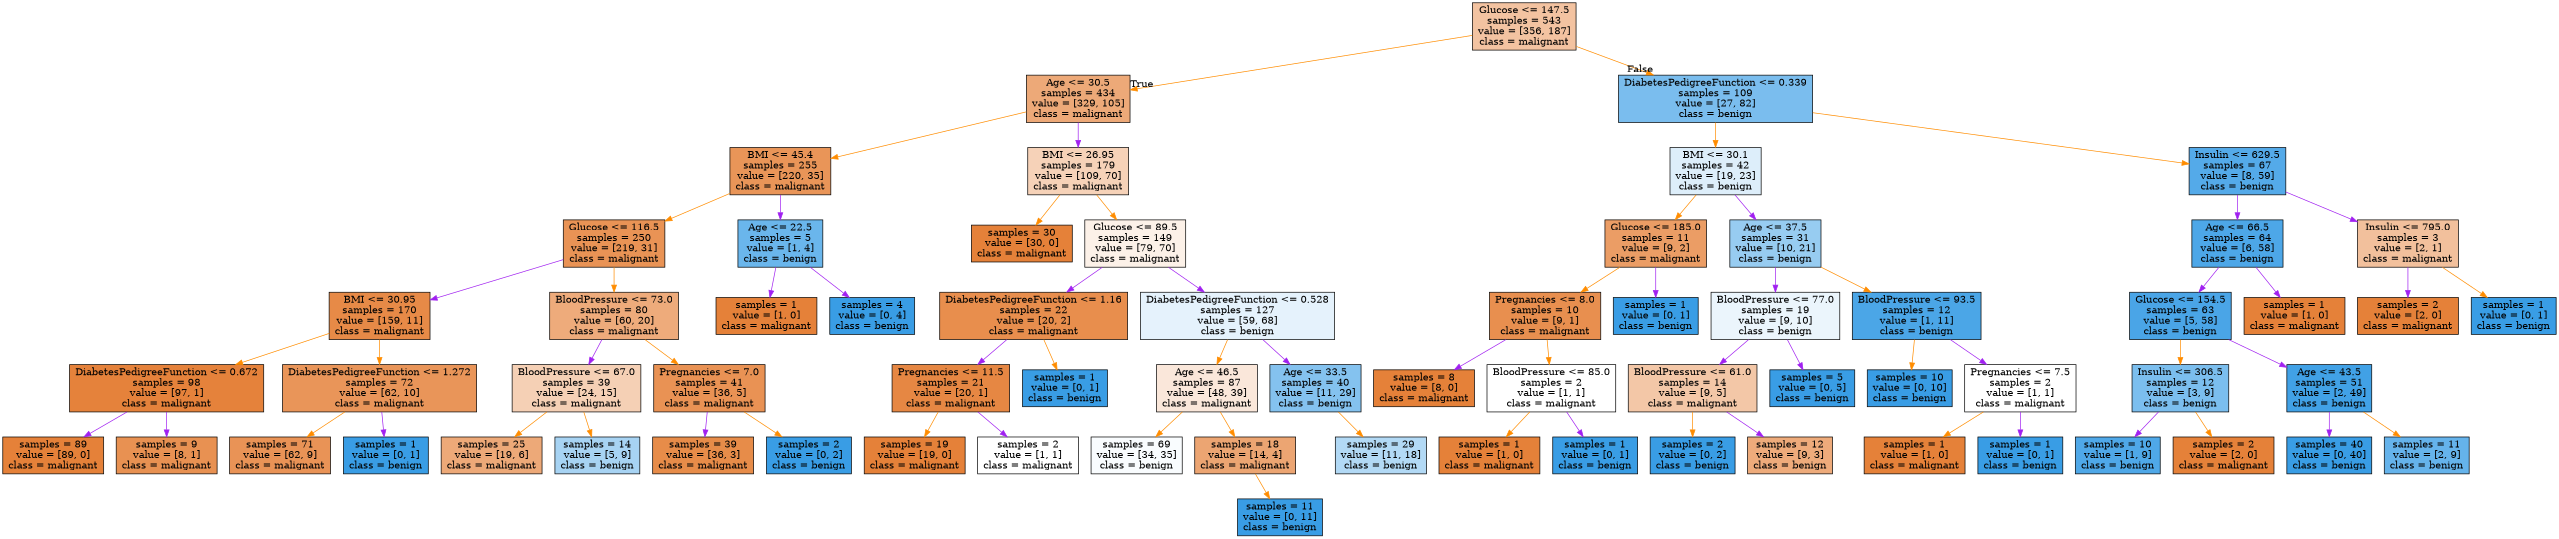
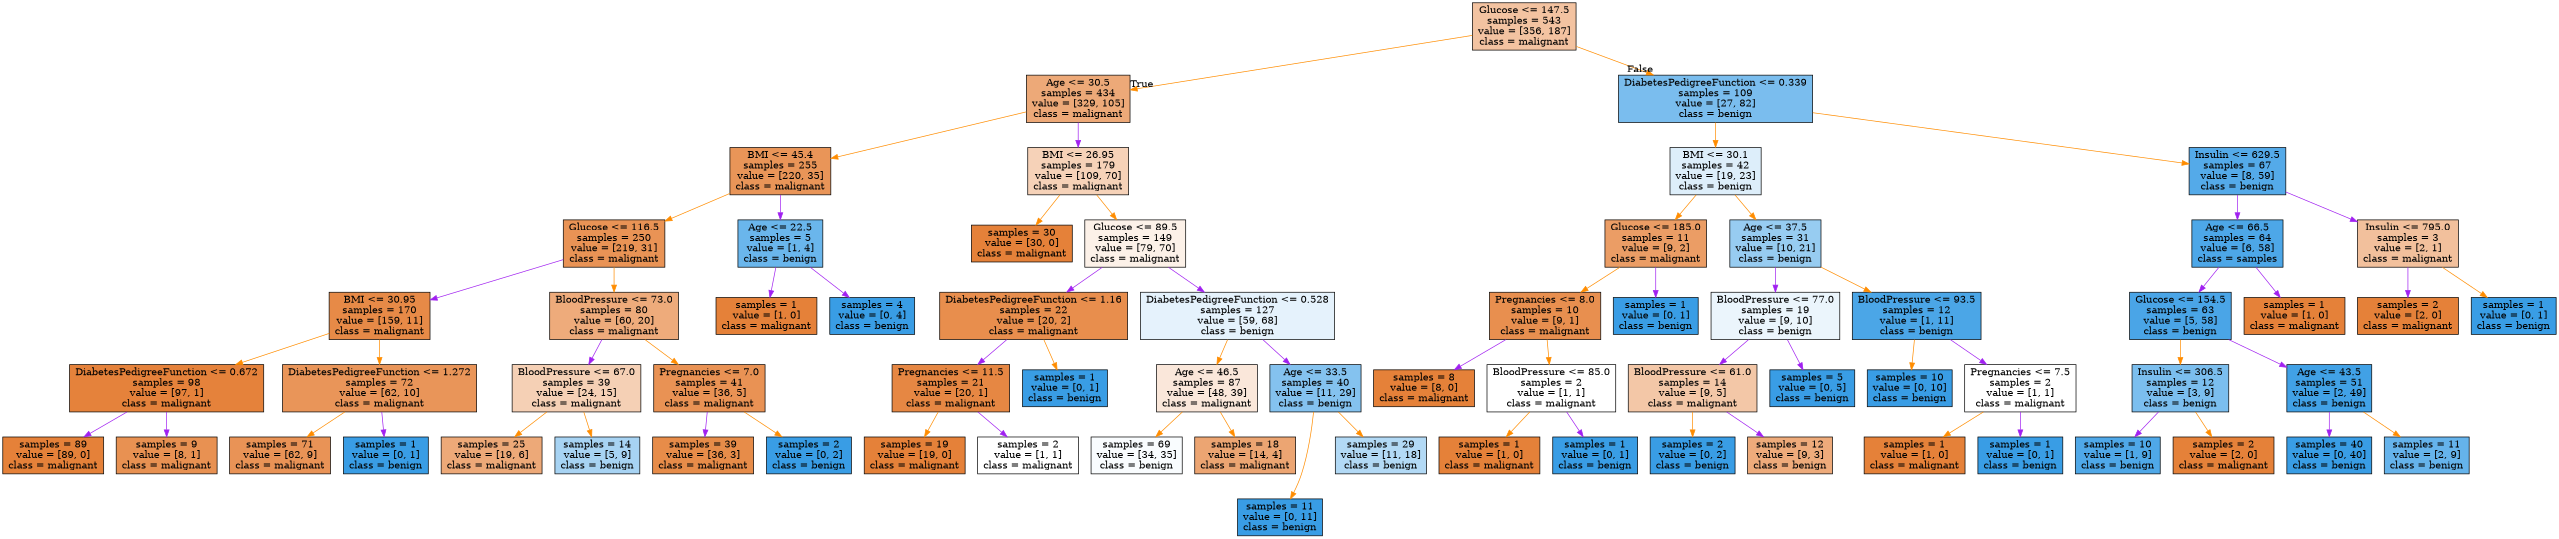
  digraph {
    node [color=black fillcolor="#399de5" shape=box style=filled]
    edge [color=darkorange]
    n1 [fillcolor="#f3c3a1" label="Glucose <= 147.5\nsamples = 543\nvalue = [356, 187]\nclass = malignant"]
    n2 [fillcolor="#eda978" label="Age <= 30.5\nsamples = 434\nvalue = [329, 105]\nclass = malignant"]
    n3 [fillcolor="#7abdee" label="DiabetesPedigreeFunction <= 0.339\nsamples = 109\nvalue = [27, 82]\nclass = benign"]
    n4 [fillcolor="#e99558" label="BMI <= 45.4\nsamples = 255\nvalue = [220, 35]\nclass = malignant"]
    n5 [fillcolor="#f6d2b8" label="BMI <= 26.95\nsamples = 179\nvalue = [109, 70]\nclass = malignant"]
    n6 [fillcolor="#ddeefa" label="BMI <= 30.1\nsamples = 42\nvalue = [19, 23]\nclass = benign"]
    n7 [fillcolor="#54aae9" label="Insulin <= 629.5\nsamples = 67\nvalue = [8, 59]\nclass = benign"]
    n8 [fillcolor="#e99355" label="Glucose <= 116.5\nsamples = 250\nvalue = [219, 31]\nclass = malignant"]
    n9 [fillcolor="#6ab6ec" label="Age <= 22.5\nsamples = 5\nvalue = [1, 4]\nclass = benign"]
    n10 [fillcolor="#e58139" label="samples = 30\nvalue = [30, 0]\nclass = malignant"]
    n11 [fillcolor="#fcf1e8" label="Glucose <= 89.5\nsamples = 149\nvalue = [79, 70]\nclass = malignant"]
    n12 [fillcolor="#e78a47" label="BMI <= 30.95\nsamples = 170\nvalue = [159, 11]\nclass = malignant"]
    n13 [fillcolor="#eeab7b" label="BloodPressure <= 73.0\nsamples = 80\nvalue = [60, 20]\nclass = malignant"]
    n14 [fillcolor="#e58139" label="samples = 1\nvalue = [1, 0]\nclass = malignant"]
    n15 [label="samples = 4\nvalue = [0, 4]\nclass = benign"]
    n16 [fillcolor="#e5823b" label="DiabetesPedigreeFunction <= 0.672\nsamples = 98\nvalue = [97, 1]\nclass = malignant"]
    n17 [fillcolor="#e99559" label="DiabetesPedigreeFunction <= 1.272\nsamples = 72\nvalue = [62, 10]\nclass = malignant"]
    n18 [fillcolor="#f5d0b5" label="BloodPressure <= 67.0\nsamples = 39\nvalue = [24, 15]\nclass = malignant"]
    n19 [fillcolor="#e99254" label="Pregnancies <= 7.0\nsamples = 41\nvalue = [36, 5]\nclass = malignant"]
    n20 [fillcolor="#e58139" label="samples = 89\nvalue = [89, 0]\nclass = malignant"]
    n21 [fillcolor="#e89152" label="samples = 9\nvalue = [8, 1]\nclass = malignant"]
    n22 [fillcolor="#e99356" label="samples = 71\nvalue = [62, 9]\nclass = malignant"]
    n23 [label="samples = 1\nvalue = [0, 1]\nclass = benign"]
    n24 [fillcolor="#eda978" label="samples = 25\nvalue = [19, 6]\nclass = malignant"]
    n25 [fillcolor="#a7d3f3" label="samples = 14\nvalue = [5, 9]\nclass = benign"]
    n26 [fillcolor="#e78c49" label="samples = 39\nvalue = [36, 3]\nclass = malignant"]
    n27 [label="samples = 2\nvalue = [0, 2]\nclass = benign"]
    n28 [fillcolor="#e88e4d" label="DiabetesPedigreeFunction <= 1.16\nsamples = 22\nvalue = [20, 2]\nclass = malignant"]
    n29 [fillcolor="#e5f2fc" label="DiabetesPedigreeFunction <= 0.528\nsamples = 127\nvalue = [59, 68]\nclass = benign"]
    n30 [fillcolor="#e68743" label="Pregnancies <= 11.5\nsamples = 21\nvalue = [20, 1]\nclass = malignant"]
    n31 [label="samples = 1\nvalue = [0, 1]\nclass = benign"]
    n32 [fillcolor="#fae7da" label="Age <= 46.5\nsamples = 87\nvalue = [48, 39]\nclass = malignant"]
    n33 [fillcolor="#84c2ef" label="Age <= 33.5\nsamples = 40\nvalue = [11, 29]\nclass = benign"]
    n34 [fillcolor="#e58139" label="samples = 19\nvalue = [19, 0]\nclass = malignant"]
    n35 [fillcolor="#ffffff" label="samples = 2\nvalue = [1, 1]\nclass = malignant"]
    n36 [fillcolor="#f9fcfe" label="samples = 69\nvalue = [34, 35]\nclass = benign"]
    n37 [fillcolor="#eca572" label="samples = 18\nvalue = [14, 4]\nclass = malignant"]
    n38 [label="samples = 11\nvalue = [0, 11]\nclass = benign"]
    n39 [fillcolor="#b2d9f5" label="samples = 29\nvalue = [11, 18]\nclass = benign"]
    n40 [fillcolor="#eb9d65" label="Glucose <= 185.0\nsamples = 11\nvalue = [9, 2]\nclass = malignant"]
    n41 [fillcolor="#97ccf1" label="Age <= 37.5\nsamples = 31\nvalue = [10, 21]\nclass = benign"]
-   n42 [fillcolor="#4da7e8" label="Age <= 66.5\nsamples = 64\nvalue = [6, 58]\nclass = benign"]
+   n42 [fillcolor="#4da7e8" label="Age <= 66.5\nsamples = 64\nvalue = [6, 58]\nclass = samples"]
    n43 [fillcolor="#f2c09c" label="Insulin <= 795.0\nsamples = 3\nvalue = [2, 1]\nclass = malignant"]
    n44 [fillcolor="#e88f4f" label="Pregnancies <= 8.0\nsamples = 10\nvalue = [9, 1]\nclass = malignant"]
    n45 [label="samples = 1\nvalue = [0, 1]\nclass = benign"]
    n46 [fillcolor="#ebf5fc" label="BloodPressure <= 77.0\nsamples = 19\nvalue = [9, 10]\nclass = benign"]
    n47 [fillcolor="#4ba6e7" label="BloodPressure <= 93.5\nsamples = 12\nvalue = [1, 11]\nclass = benign"]
    n48 [fillcolor="#e58139" label="samples = 8\nvalue = [8, 0]\nclass = malignant"]
    n49 [fillcolor="#ffffff" label="BloodPressure <= 85.0\nsamples = 2\nvalue = [1, 1]\nclass = malignant"]
    n50 [fillcolor="#e58139" label="samples = 1\nvalue = [1, 0]\nclass = malignant"]
    n51 [label="samples = 1\nvalue = [0, 1]\nclass = benign"]
    n52 [fillcolor="#f3c7a7" label="BloodPressure <= 61.0\nsamples = 14\nvalue = [9, 5]\nclass = malignant"]
    n53 [label="samples = 5\nvalue = [0, 5]\nclass = benign"]
    n54 [label="samples = 10\nvalue = [0, 10]\nclass = benign"]
    n55 [fillcolor="#ffffff" label="Pregnancies <= 7.5\nsamples = 2\nvalue = [1, 1]\nclass = malignant"]
    n56 [label="samples = 2\nvalue = [0, 2]\nclass = benign"]
    n57 [fillcolor="#eeab7b" label="samples = 12\nvalue = [9, 3]\nclass = benign"]
    n58 [fillcolor="#e58139" label="samples = 1\nvalue = [1, 0]\nclass = malignant"]
    n59 [label="samples = 1\nvalue = [0, 1]\nclass = benign"]
    n60 [fillcolor="#4aa5e7" label="Glucose <= 154.5\nsamples = 63\nvalue = [5, 58]\nclass = benign"]
    n61 [fillcolor="#e58139" label="samples = 1\nvalue = [1, 0]\nclass = malignant"]
    n62 [fillcolor="#e58139" label="samples = 2\nvalue = [2, 0]\nclass = malignant"]
    n63 [label="samples = 1\nvalue = [0, 1]\nclass = benign"]
    n64 [fillcolor="#7bbeee" label="Insulin <= 306.5\nsamples = 12\nvalue = [3, 9]\nclass = benign"]
    n65 [fillcolor="#41a1e6" label="Age <= 43.5\nsamples = 51\nvalue = [2, 49]\nclass = benign"]
    n66 [fillcolor="#4fa8e8" label="samples = 10\nvalue = [1, 9]\nclass = benign"]
    n67 [fillcolor="#e58139" label="samples = 2\nvalue = [2, 0]\nclass = malignant"]
    n68 [label="samples = 40\nvalue = [0, 40]\nclass = benign"]
    n69 [fillcolor="#65b3eb" label="samples = 11\nvalue = [2, 9]\nclass = benign"]
    n1 -> n2 [headlabel=True labelangle=45 labeldistance=2.5]
    n1 -> n3 [headlabel=False labelangle=-45 labeldistance=2.5]
    n2 -> n4
    n2 -> n5 [color=purple]
    n3 -> n6
    n3 -> n7
    n4 -> n8
    n4 -> n9 [color=purple]
    n5 -> n10
    n5 -> n11
    n6 -> n40
-   n6 -> n41 [color=purple]
+   n6 -> n41
    n7 -> n42 [color=purple]
    n7 -> n43 [color=purple]
    n8 -> n12 [color=purple]
    n8 -> n13
    n9 -> n14 [color=purple]
    n9 -> n15 [color=purple]
    n11 -> n28 [color=purple]
    n11 -> n29 [color=purple]
    n12 -> n16
    n12 -> n17
    n13 -> n18 [color=purple]
    n13 -> n19
    n16 -> n20 [color=purple]
    n16 -> n21 [color=purple]
    n17 -> n22
    n17 -> n23 [color=purple]
    n18 -> n24
    n18 -> n25
    n19 -> n26 [color=purple]
    n19 -> n27
    n28 -> n30 [color=purple]
    n28 -> n31
    n29 -> n32
    n29 -> n33 [color=purple]
    n30 -> n34
    n30 -> n35 [color=purple]
    n32 -> n36
    n32 -> n37
-   n37 -> n38
+   n33 -> n38
    n33 -> n39
    n40 -> n44
    n40 -> n45 [color=purple]
    n41 -> n46 [color=purple]
    n41 -> n47
    n42 -> n60 [color=purple]
    n42 -> n61 [color=purple]
    n43 -> n62 [color=purple]
    n43 -> n63
    n44 -> n48 [color=purple]
    n44 -> n49
    n46 -> n52 [color=purple]
    n46 -> n53 [color=purple]
    n47 -> n54
    n47 -> n55 [color=purple]
    n49 -> n50
    n49 -> n51 [color=purple]
    n52 -> n56
    n52 -> n57 [color=purple]
    n55 -> n58
    n55 -> n59 [color=purple]
    n60 -> n64
    n60 -> n65 [color=purple]
    n64 -> n66 [color=purple]
    n64 -> n67
    n65 -> n68 [color=purple]
    n65 -> n69
  }
